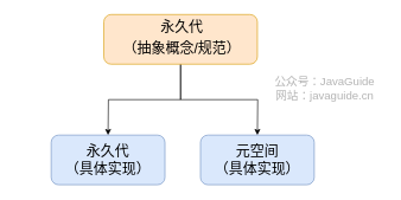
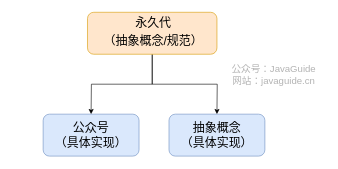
  <mxCell id="0" />
  <mxCell id="1" parent="0" />
  <mxCell id="2" style="edgeStyle=orthogonalEdgeStyle;rounded=0;orthogonalLoop=1;jettySize=auto;html=1;sketch=0;" parent="1" source="4" edge="1"><mxGeometry relative="1" as="geometry"><mxPoint x="151" y="190" as="targetPoint" /></mxGeometry></mxCell>
  <mxCell id="3" style="edgeStyle=orthogonalEdgeStyle;rounded=0;orthogonalLoop=1;jettySize=auto;html=1;sketch=0;" parent="1" source="4" edge="1"><mxGeometry relative="1" as="geometry"><mxPoint x="361" y="190" as="targetPoint" /></mxGeometry></mxCell>
  <mxCell id="4" value="" style="rounded=1;whiteSpace=wrap;html=1;fillColor=#ffe6cc;strokeColor=#d79b00;sketch=0;" parent="1" vertex="1"><mxGeometry x="145" y="20" width="216" height="70" as="geometry" /></mxCell>
  <mxCell id="5" value="&lt;font style=&quot;font-size: 20px&quot;&gt;永久代&lt;br&gt;（抽象概念/规范）&lt;/font&gt;" style="text;html=1;strokeColor=none;fillColor=none;align=center;verticalAlign=middle;whiteSpace=wrap;rounded=0;fontSize=25;sketch=0;" parent="1" vertex="1"><mxGeometry x="20" y="40" width="470" height="20" as="geometry" /></mxCell>
- <mxCell id="6" value="&lt;span style=&quot;font-size: 20px&quot;&gt;永久代&lt;/span&gt;&lt;br style=&quot;font-size: 20px&quot;&gt;&lt;span style=&quot;font-size: 20px&quot;&gt;（具体实现）&lt;/span&gt;" style="rounded=1;whiteSpace=wrap;html=1;fillColor=#dae8fc;strokeColor=#6c8ebf;sketch=0;" parent="1" vertex="1"><mxGeometry x="71" y="190" width="160" height="70" as="geometry" /></mxCell>
- <mxCell id="7" value="&lt;span style=&quot;font-size: 20px&quot;&gt;元空间&lt;/span&gt;&lt;br style=&quot;font-size: 20px&quot;&gt;&lt;span style=&quot;font-size: 20px&quot;&gt;（具体实现）&lt;/span&gt;" style="rounded=1;whiteSpace=wrap;html=1;fillColor=#dae8fc;strokeColor=#6c8ebf;sketch=0;" parent="1" vertex="1"><mxGeometry x="281" y="190" width="160" height="70" as="geometry" /></mxCell>
+ <mxCell id="6" value="&lt;span style=&quot;font-size: 20px&quot;&gt;公众号&lt;/span&gt;&lt;br style=&quot;font-size: 20px&quot;&gt;&lt;span style=&quot;font-size: 20px&quot;&gt;（具体实现）&lt;/span&gt;" style="rounded=1;whiteSpace=wrap;html=1;fillColor=#dae8fc;strokeColor=#6c8ebf;sketch=0;" parent="1" vertex="1"><mxGeometry x="71" y="190" width="160" height="70" as="geometry" /></mxCell>
+ <mxCell id="7" value="&lt;span style=&quot;font-size: 20px&quot;&gt;抽象概念&lt;/span&gt;&lt;br style=&quot;font-size: 20px&quot;&gt;&lt;span style=&quot;font-size: 20px&quot;&gt;（具体实现）&lt;/span&gt;" style="rounded=1;whiteSpace=wrap;html=1;fillColor=#dae8fc;strokeColor=#6c8ebf;sketch=0;" parent="1" vertex="1"><mxGeometry x="281" y="190" width="160" height="70" as="geometry" /></mxCell>
  <mxCell id="8" value="公众号：JavaGuide&lt;br style=&quot;font-size: 16px;&quot;&gt;网站：javaguide.cn" style="text;html=1;strokeColor=none;fillColor=none;align=center;verticalAlign=middle;whiteSpace=wrap;rounded=0;labelBackgroundColor=none;fontSize=16;fontColor=#B3B3B3;rotation=0;sketch=0;shadow=0;" vertex="1" parent="1"><mxGeometry x="371" y="100" width="170" height="47.5" as="geometry" /></mxCell>
